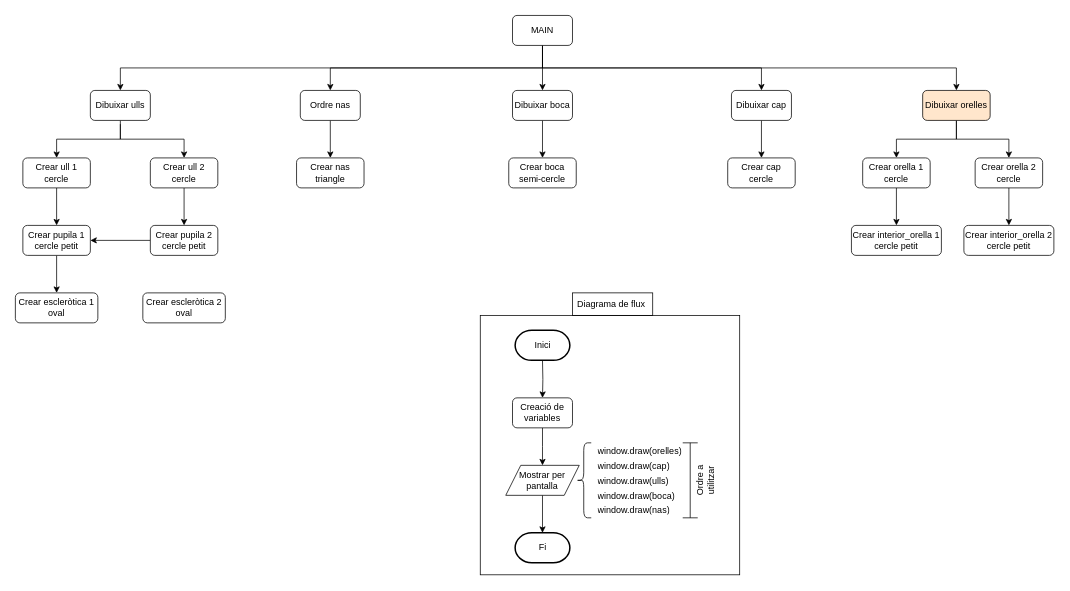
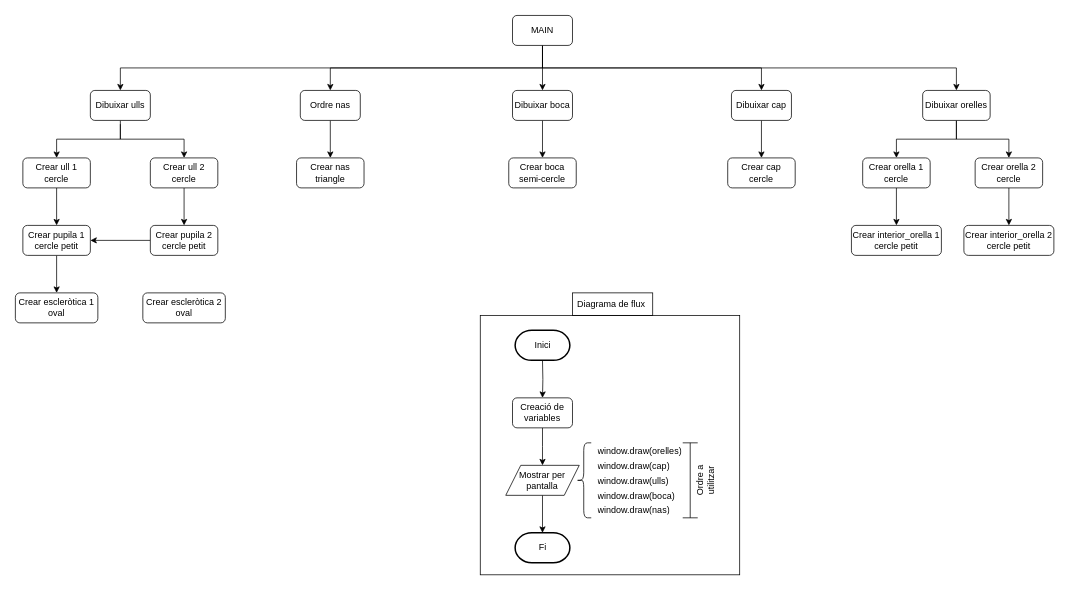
  <mxCell id="0" />
  <mxCell id="1" parent="0" />
  <mxCell id="2" style="edgeStyle=orthogonalEdgeStyle;rounded=0;orthogonalLoop=1;jettySize=auto;html=1;" edge="1" parent="1" source="7"><mxGeometry relative="1" as="geometry"><mxPoint x="723" y="120" as="targetPoint" /></mxGeometry></mxCell>
  <mxCell id="3" style="edgeStyle=orthogonalEdgeStyle;rounded=0;orthogonalLoop=1;jettySize=auto;html=1;" edge="1" parent="1" source="7" target="17"><mxGeometry relative="1" as="geometry"><Array as="points"><mxPoint x="723" y="90" /><mxPoint x="1275" y="90" /></Array></mxGeometry></mxCell>
  <mxCell id="4" style="edgeStyle=orthogonalEdgeStyle;rounded=0;orthogonalLoop=1;jettySize=auto;html=1;" edge="1" parent="1" source="7" target="12"><mxGeometry relative="1" as="geometry"><Array as="points"><mxPoint x="723" y="90" /><mxPoint x="440" y="90" /></Array></mxGeometry></mxCell>
  <mxCell id="5" style="edgeStyle=orthogonalEdgeStyle;rounded=0;orthogonalLoop=1;jettySize=auto;html=1;" edge="1" parent="1" source="7" target="10"><mxGeometry relative="1" as="geometry"><Array as="points"><mxPoint x="723" y="90" /><mxPoint x="160" y="90" /></Array></mxGeometry></mxCell>
  <mxCell id="6" style="edgeStyle=orthogonalEdgeStyle;rounded=0;orthogonalLoop=1;jettySize=auto;html=1;" edge="1" parent="1" source="7" target="35"><mxGeometry relative="1" as="geometry"><Array as="points"><mxPoint x="723" y="90" /><mxPoint x="1015" y="90" /></Array></mxGeometry></mxCell>
  <mxCell id="7" value="MAIN" style="rounded=1;whiteSpace=wrap;html=1;" vertex="1" parent="1"><mxGeometry x="683" y="20" width="80" height="40" as="geometry" /></mxCell>
  <mxCell id="8" style="edgeStyle=orthogonalEdgeStyle;rounded=0;orthogonalLoop=1;jettySize=auto;html=1;" edge="1" parent="1" source="10" target="19"><mxGeometry relative="1" as="geometry" /></mxCell>
  <mxCell id="9" style="edgeStyle=orthogonalEdgeStyle;rounded=0;orthogonalLoop=1;jettySize=auto;html=1;" edge="1" parent="1" target="21"><mxGeometry relative="1" as="geometry"><mxPoint x="160" y="165" as="sourcePoint" /><mxPoint x="245" y="215" as="targetPoint" /><Array as="points"><mxPoint x="160" y="185" /><mxPoint x="245" y="185" /></Array></mxGeometry></mxCell>
  <mxCell id="10" value="Dibuixar ulls" style="rounded=1;whiteSpace=wrap;html=1;" vertex="1" parent="1"><mxGeometry x="120" y="120" width="80" height="40" as="geometry" /></mxCell>
  <mxCell id="11" style="edgeStyle=orthogonalEdgeStyle;rounded=0;orthogonalLoop=1;jettySize=auto;html=1;" edge="1" parent="1" source="12" target="28"><mxGeometry relative="1" as="geometry" /></mxCell>
  <mxCell id="12" value="Ordre nas" style="rounded=1;whiteSpace=wrap;html=1;" vertex="1" parent="1"><mxGeometry x="400" y="120" width="80" height="40" as="geometry" /></mxCell>
  <mxCell id="13" style="edgeStyle=orthogonalEdgeStyle;rounded=0;orthogonalLoop=1;jettySize=auto;html=1;" edge="1" parent="1"><mxGeometry relative="1" as="geometry"><mxPoint x="723" y="160" as="sourcePoint" /><mxPoint x="723" y="210" as="targetPoint" /></mxGeometry></mxCell>
  <mxCell id="14" value="Dibuixar boca" style="rounded=1;whiteSpace=wrap;html=1;" vertex="1" parent="1"><mxGeometry x="683" y="120" width="80" height="40" as="geometry" /></mxCell>
  <mxCell id="15" style="edgeStyle=orthogonalEdgeStyle;rounded=0;orthogonalLoop=1;jettySize=auto;html=1;" edge="1" parent="1" source="17" target="33"><mxGeometry relative="1" as="geometry" /></mxCell>
  <mxCell id="16" style="edgeStyle=orthogonalEdgeStyle;rounded=0;orthogonalLoop=1;jettySize=auto;html=1;" edge="1" parent="1" source="17" target="31"><mxGeometry relative="1" as="geometry" /></mxCell>
- <mxCell id="17" value="Dibuixar orelles" style="rounded=1;whiteSpace=wrap;html=1;fillColor=#ffe6cc;" vertex="1" parent="1"><mxGeometry x="1230" y="120" width="90" height="40" as="geometry" /></mxCell>
+ <mxCell id="17" value="Dibuixar orelles" style="rounded=1;whiteSpace=wrap;html=1;" vertex="1" parent="1"><mxGeometry x="1230" y="120" width="90" height="40" as="geometry" /></mxCell>
  <mxCell id="18" style="edgeStyle=orthogonalEdgeStyle;rounded=0;orthogonalLoop=1;jettySize=auto;html=1;" edge="1" parent="1" source="19" target="23"><mxGeometry relative="1" as="geometry" /></mxCell>
  <mxCell id="19" value="Crear ull 1&lt;div&gt;cercle&lt;/div&gt;" style="rounded=1;whiteSpace=wrap;html=1;" vertex="1" parent="1"><mxGeometry x="30" y="210" width="90" height="40" as="geometry" /></mxCell>
  <mxCell id="20" style="edgeStyle=orthogonalEdgeStyle;rounded=0;orthogonalLoop=1;jettySize=auto;html=1;" edge="1" parent="1" source="21" target="25"><mxGeometry relative="1" as="geometry" /></mxCell>
  <mxCell id="21" value="Crear ull 2&lt;div&gt;cercle&lt;/div&gt;" style="rounded=1;whiteSpace=wrap;html=1;" vertex="1" parent="1"><mxGeometry x="200" y="210" width="90" height="40" as="geometry" /></mxCell>
  <mxCell id="22" style="edgeStyle=orthogonalEdgeStyle;rounded=0;orthogonalLoop=1;jettySize=auto;html=1;" edge="1" parent="1" source="23" target="26"><mxGeometry relative="1" as="geometry" /></mxCell>
  <mxCell id="23" value="Crear pupila 1&lt;div&gt;cercle petit&lt;/div&gt;" style="rounded=1;whiteSpace=wrap;html=1;" vertex="1" parent="1"><mxGeometry x="30" y="300" width="90" height="40" as="geometry" /></mxCell>
  <mxCell id="24" style="edgeStyle=orthogonalEdgeStyle;rounded=0;orthogonalLoop=1;jettySize=auto;html=1;" edge="1" parent="1" source="25" target="23"><mxGeometry relative="1" as="geometry"><mxPoint x="245" y="390" as="targetPoint" /></mxGeometry></mxCell>
  <mxCell id="25" value="Crear pupila 2&lt;div&gt;cercle petit&lt;/div&gt;" style="rounded=1;whiteSpace=wrap;html=1;" vertex="1" parent="1"><mxGeometry x="200" y="300" width="90" height="40" as="geometry" /></mxCell>
  <mxCell id="26" value="Crear escleròtica 1&lt;div&gt;oval&lt;/div&gt;" style="rounded=1;whiteSpace=wrap;html=1;" vertex="1" parent="1"><mxGeometry x="20" y="390" width="110" height="40" as="geometry" /></mxCell>
  <mxCell id="27" value="Crear escleròtica 2&lt;div&gt;oval&lt;/div&gt;" style="rounded=1;whiteSpace=wrap;html=1;" vertex="1" parent="1"><mxGeometry x="190" y="390" width="110" height="40" as="geometry" /></mxCell>
  <mxCell id="28" value="Crear nas&lt;div&gt;triangle&lt;/div&gt;" style="rounded=1;whiteSpace=wrap;html=1;" vertex="1" parent="1"><mxGeometry x="395" y="210" width="90" height="40" as="geometry" /></mxCell>
  <mxCell id="29" value="Crear boca&lt;div&gt;semi-cercle&lt;/div&gt;" style="rounded=1;whiteSpace=wrap;html=1;" vertex="1" parent="1"><mxGeometry x="678" y="210" width="90" height="40" as="geometry" /></mxCell>
  <mxCell id="30" style="edgeStyle=orthogonalEdgeStyle;rounded=0;orthogonalLoop=1;jettySize=auto;html=1;" edge="1" parent="1" source="31" target="37"><mxGeometry relative="1" as="geometry" /></mxCell>
  <mxCell id="31" value="Crear orella 1&lt;div&gt;cercle&lt;/div&gt;" style="rounded=1;whiteSpace=wrap;html=1;" vertex="1" parent="1"><mxGeometry x="1150" y="210" width="90" height="40" as="geometry" /></mxCell>
  <mxCell id="32" style="edgeStyle=orthogonalEdgeStyle;rounded=0;orthogonalLoop=1;jettySize=auto;html=1;" edge="1" parent="1" source="33" target="38"><mxGeometry relative="1" as="geometry" /></mxCell>
  <mxCell id="33" value="Crear orella 2&lt;div&gt;cercle&lt;/div&gt;" style="rounded=1;whiteSpace=wrap;html=1;" vertex="1" parent="1"><mxGeometry x="1300" y="210" width="90" height="40" as="geometry" /></mxCell>
  <mxCell id="34" style="edgeStyle=orthogonalEdgeStyle;rounded=0;orthogonalLoop=1;jettySize=auto;html=1;" edge="1" parent="1" source="35" target="36"><mxGeometry relative="1" as="geometry" /></mxCell>
  <mxCell id="35" value="Dibuixar cap" style="rounded=1;whiteSpace=wrap;html=1;" vertex="1" parent="1"><mxGeometry x="975" y="120" width="80" height="40" as="geometry" /></mxCell>
  <mxCell id="36" value="Crear cap&lt;div&gt;cercle&lt;/div&gt;" style="rounded=1;whiteSpace=wrap;html=1;" vertex="1" parent="1"><mxGeometry x="970" y="210" width="90" height="40" as="geometry" /></mxCell>
  <mxCell id="37" value="Crear interior_orella 1&lt;div&gt;cercle petit&lt;/div&gt;" style="rounded=1;whiteSpace=wrap;html=1;" vertex="1" parent="1"><mxGeometry x="1135" y="300" width="120" height="40" as="geometry" /></mxCell>
  <mxCell id="38" value="Crear interior_orella 2&lt;div&gt;cercle petit&lt;/div&gt;" style="rounded=1;whiteSpace=wrap;html=1;" vertex="1" parent="1"><mxGeometry x="1285" y="300" width="120" height="40" as="geometry" /></mxCell>
  <mxCell id="39" style="edgeStyle=orthogonalEdgeStyle;rounded=0;orthogonalLoop=1;jettySize=auto;html=1;" edge="1" parent="1" target="41"><mxGeometry relative="1" as="geometry"><mxPoint x="723" y="480" as="sourcePoint" /></mxGeometry></mxCell>
  <mxCell id="40" style="edgeStyle=orthogonalEdgeStyle;rounded=0;orthogonalLoop=1;jettySize=auto;html=1;" edge="1" parent="1" source="41"><mxGeometry relative="1" as="geometry"><mxPoint x="723" y="620" as="targetPoint" /></mxGeometry></mxCell>
  <mxCell id="41" value="Creació de variables" style="rounded=1;whiteSpace=wrap;html=1;" vertex="1" parent="1"><mxGeometry x="683" y="530" width="80" height="40" as="geometry" /></mxCell>
  <mxCell id="42" value="" style="shape=curlyBracket;whiteSpace=wrap;html=1;rounded=1;labelPosition=left;verticalLabelPosition=middle;align=right;verticalAlign=middle;" vertex="1" parent="1"><mxGeometry x="768" y="590" width="20" height="100" as="geometry" /></mxCell>
  <mxCell id="43" value="" style="shape=table;startSize=0;container=1;collapsible=0;childLayout=tableLayout;fontSize=11;fillColor=none;strokeColor=none;" vertex="1" parent="1"><mxGeometry x="790" y="590" width="120" height="80" as="geometry" /></mxCell>
  <mxCell id="44" value="" style="shape=tableRow;horizontal=0;startSize=0;swimlaneHead=0;swimlaneBody=0;strokeColor=inherit;top=0;left=0;bottom=0;right=0;collapsible=0;dropTarget=0;fillColor=none;points=[[0,0.5],[1,0.5]];portConstraint=eastwest;fontSize=16;" vertex="1" parent="43"><mxGeometry width="120" height="21" as="geometry" /></mxCell>
  <mxCell id="45" value="window.draw(orelles)" style="shape=partialRectangle;html=1;whiteSpace=wrap;connectable=0;strokeColor=inherit;overflow=hidden;fillColor=none;top=0;left=0;bottom=0;right=0;pointerEvents=1;fontSize=12;align=left;spacingLeft=5;" vertex="1" parent="44"><mxGeometry width="120" height="21" as="geometry"><mxRectangle width="120" height="21" as="alternateBounds" /></mxGeometry></mxCell>
  <mxCell id="46" value="" style="shape=tableRow;horizontal=0;startSize=0;swimlaneHead=0;swimlaneBody=0;strokeColor=inherit;top=0;left=0;bottom=0;right=0;collapsible=0;dropTarget=0;fillColor=none;points=[[0,0.5],[1,0.5]];portConstraint=eastwest;fontSize=16;" vertex="1" parent="43"><mxGeometry y="21" width="120" height="19" as="geometry" /></mxCell>
  <mxCell id="47" value="window.draw(cap)" style="shape=partialRectangle;html=1;whiteSpace=wrap;connectable=0;strokeColor=inherit;overflow=hidden;fillColor=none;top=0;left=0;bottom=0;right=0;pointerEvents=1;fontSize=12;align=left;spacingLeft=5;" vertex="1" parent="46"><mxGeometry width="120" height="19" as="geometry"><mxRectangle width="120" height="19" as="alternateBounds" /></mxGeometry></mxCell>
  <mxCell id="48" value="" style="shape=tableRow;horizontal=0;startSize=0;swimlaneHead=0;swimlaneBody=0;strokeColor=inherit;top=0;left=0;bottom=0;right=0;collapsible=0;dropTarget=0;fillColor=none;points=[[0,0.5],[1,0.5]];portConstraint=eastwest;fontSize=16;" vertex="1" parent="43"><mxGeometry y="40" width="120" height="21" as="geometry" /></mxCell>
  <mxCell id="49" value="window.draw(ulls)" style="shape=partialRectangle;html=1;whiteSpace=wrap;connectable=0;strokeColor=inherit;overflow=hidden;fillColor=none;top=0;left=0;bottom=0;right=0;pointerEvents=1;fontSize=12;align=left;spacingLeft=5;" vertex="1" parent="48"><mxGeometry width="120" height="21" as="geometry"><mxRectangle width="120" height="21" as="alternateBounds" /></mxGeometry></mxCell>
  <mxCell id="50" style="shape=tableRow;horizontal=0;startSize=0;swimlaneHead=0;swimlaneBody=0;strokeColor=inherit;top=0;left=0;bottom=0;right=0;collapsible=0;dropTarget=0;fillColor=none;points=[[0,0.5],[1,0.5]];portConstraint=eastwest;fontSize=16;" vertex="1" parent="43"><mxGeometry y="61" width="120" height="19" as="geometry" /></mxCell>
  <mxCell id="51" value="window.draw(boca)" style="shape=partialRectangle;html=1;whiteSpace=wrap;connectable=0;strokeColor=inherit;overflow=hidden;fillColor=none;top=0;left=0;bottom=0;right=0;pointerEvents=1;fontSize=12;align=left;spacingLeft=5;" vertex="1" parent="50"><mxGeometry width="120" height="19" as="geometry"><mxRectangle width="120" height="19" as="alternateBounds" /></mxGeometry></mxCell>
  <mxCell id="52" value="window.draw(nas)" style="shape=partialRectangle;html=1;whiteSpace=wrap;connectable=0;strokeColor=inherit;overflow=hidden;fillColor=none;top=0;left=0;bottom=0;right=0;pointerEvents=1;fontSize=12;align=left;spacingLeft=5;" vertex="1" parent="1"><mxGeometry x="790" y="670" width="140" height="17" as="geometry"><mxRectangle width="140" height="17" as="alternateBounds" /></mxGeometry></mxCell>
  <mxCell id="53" value="" style="shape=crossbar;whiteSpace=wrap;html=1;rounded=1;direction=south;" vertex="1" parent="1"><mxGeometry x="910" y="590" width="20" height="100" as="geometry" /></mxCell>
  <mxCell id="54" value="Ordre a utilitzar" style="text;html=1;align=center;verticalAlign=middle;whiteSpace=wrap;rounded=0;rotation=-90;" vertex="1" parent="1"><mxGeometry x="910" y="625" width="60" height="30" as="geometry" /></mxCell>
  <mxCell id="55" style="edgeStyle=orthogonalEdgeStyle;rounded=0;orthogonalLoop=1;jettySize=auto;html=1;" edge="1" parent="1" source="56" target="58"><mxGeometry relative="1" as="geometry" /></mxCell>
  <mxCell id="56" value="Mostrar per pantalla" style="shape=parallelogram;perimeter=parallelogramPerimeter;whiteSpace=wrap;html=1;fixedSize=1;" vertex="1" parent="1"><mxGeometry x="674" y="620" width="98" height="40" as="geometry" /></mxCell>
  <mxCell id="57" value="Inici" style="strokeWidth=2;html=1;shape=mxgraph.flowchart.terminator;whiteSpace=wrap;" vertex="1" parent="1"><mxGeometry x="686.5" y="440" width="73" height="40" as="geometry" /></mxCell>
  <mxCell id="58" value="Fi" style="strokeWidth=2;html=1;shape=mxgraph.flowchart.terminator;whiteSpace=wrap;" vertex="1" parent="1"><mxGeometry x="686.5" y="710" width="73" height="40" as="geometry" /></mxCell>
  <mxCell id="59" value="Diagrama de flux&amp;nbsp;" style="text;html=1;align=center;verticalAlign=middle;whiteSpace=wrap;rounded=0;fillColor=default;strokeColor=default;" vertex="1" parent="1"><mxGeometry x="763" y="390" width="107" height="30" as="geometry" /></mxCell>
  <mxCell id="60" value="" style="whiteSpace=wrap;html=1;aspect=fixed;fillColor=none;" vertex="1" parent="1"><mxGeometry x="640" y="420" width="346" height="346" as="geometry" /></mxCell>
